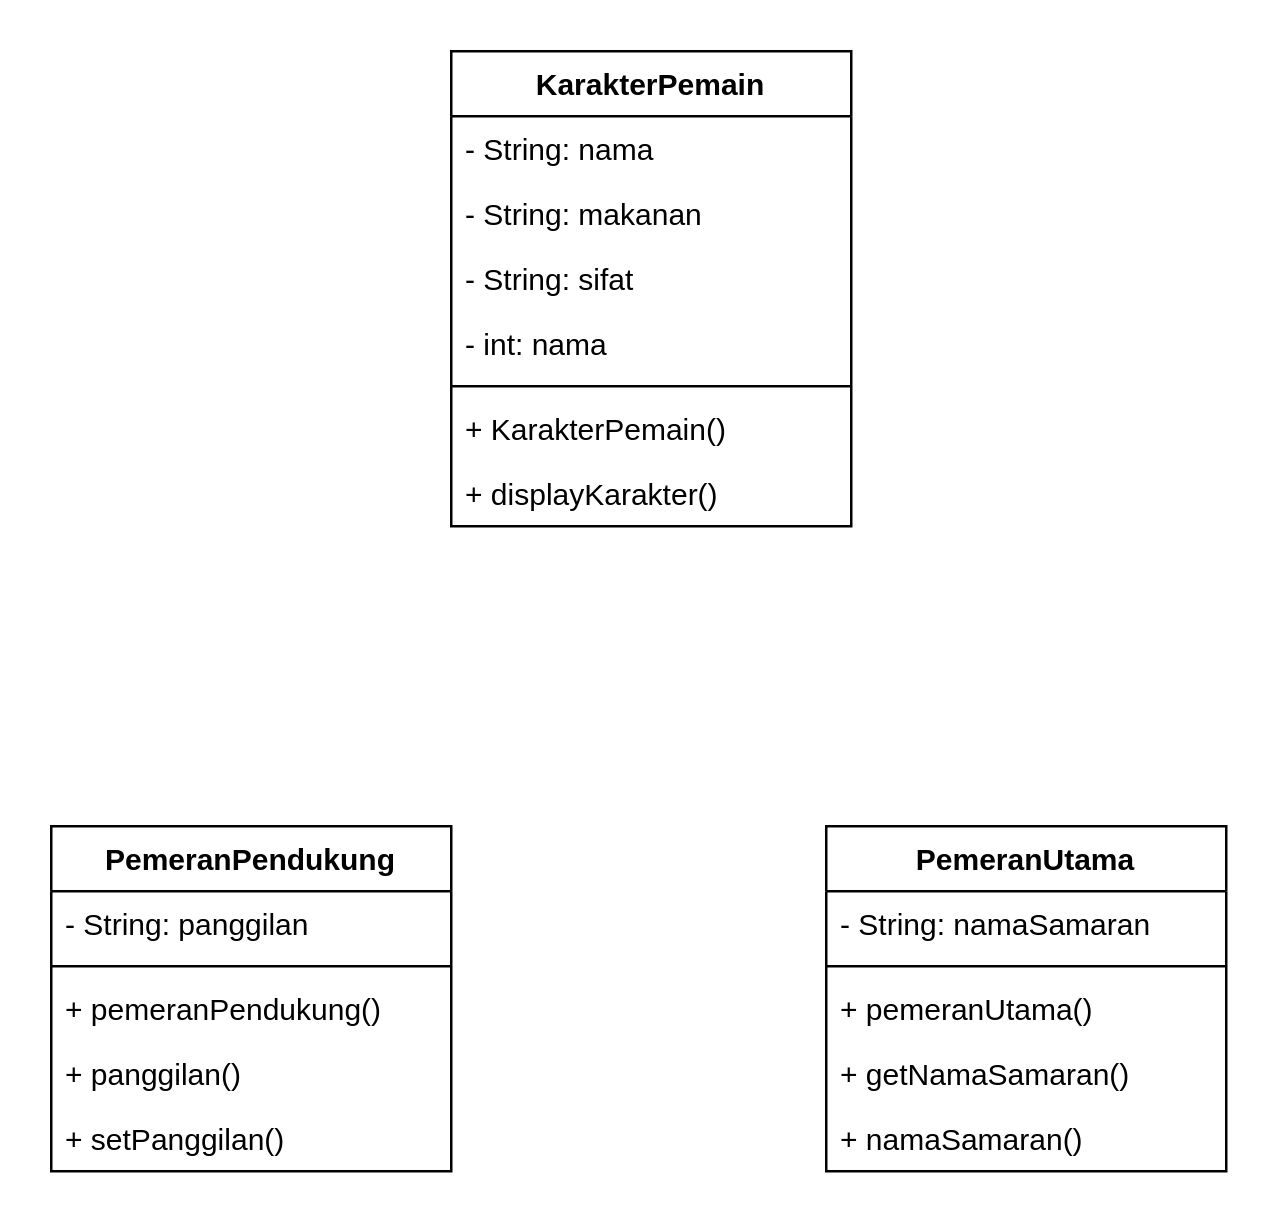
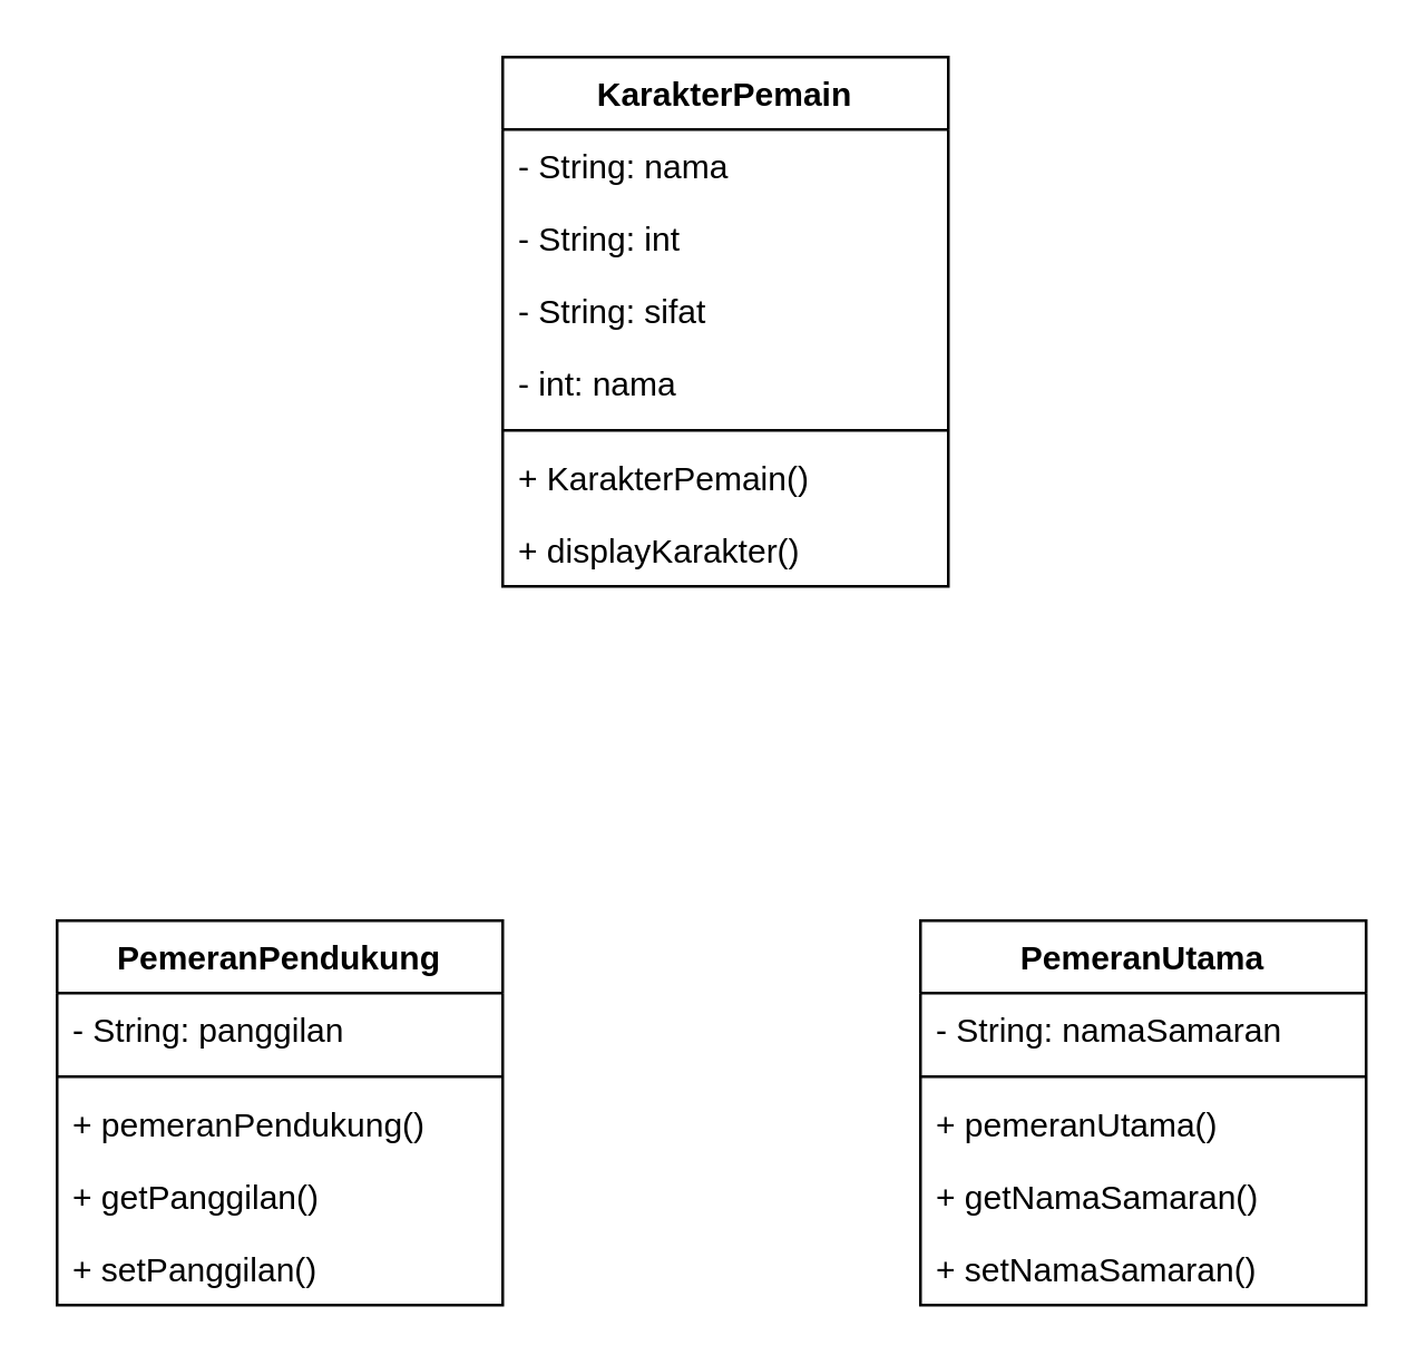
  <mxCell id="0" />
  <mxCell id="1" parent="0" />
  <mxCell id="2" value="KarakterPemain" style="swimlane;fontStyle=1;align=center;verticalAlign=top;childLayout=stackLayout;horizontal=1;startSize=26;horizontalStack=0;resizeParent=1;resizeParentMax=0;resizeLast=0;collapsible=1;marginBottom=0;" vertex="1" parent="1"><mxGeometry x="180" y="20" width="160" height="190" as="geometry" /></mxCell>
  <mxCell id="3" value="- String: nama" style="text;strokeColor=none;fillColor=none;align=left;verticalAlign=top;spacingLeft=4;spacingRight=4;overflow=hidden;rotatable=0;points=[[0,0.5],[1,0.5]];portConstraint=eastwest;" vertex="1" parent="2"><mxGeometry y="26" width="160" height="26" as="geometry" /></mxCell>
- <mxCell id="4" value="- String: makanan" style="text;strokeColor=none;fillColor=none;align=left;verticalAlign=top;spacingLeft=4;spacingRight=4;overflow=hidden;rotatable=0;points=[[0,0.5],[1,0.5]];portConstraint=eastwest;" vertex="1" parent="2"><mxGeometry y="52" width="160" height="26" as="geometry" /></mxCell>
+ <mxCell id="4" value="- String: int" style="text;strokeColor=none;fillColor=none;align=left;verticalAlign=top;spacingLeft=4;spacingRight=4;overflow=hidden;rotatable=0;points=[[0,0.5],[1,0.5]];portConstraint=eastwest;" vertex="1" parent="2"><mxGeometry y="52" width="160" height="26" as="geometry" /></mxCell>
  <mxCell id="5" value="- String: sifat" style="text;strokeColor=none;fillColor=none;align=left;verticalAlign=top;spacingLeft=4;spacingRight=4;overflow=hidden;rotatable=0;points=[[0,0.5],[1,0.5]];portConstraint=eastwest;" vertex="1" parent="2"><mxGeometry y="78" width="160" height="26" as="geometry" /></mxCell>
  <mxCell id="6" value="- int: nama" style="text;strokeColor=none;fillColor=none;align=left;verticalAlign=top;spacingLeft=4;spacingRight=4;overflow=hidden;rotatable=0;points=[[0,0.5],[1,0.5]];portConstraint=eastwest;" vertex="1" parent="2"><mxGeometry y="104" width="160" height="26" as="geometry" /></mxCell>
  <mxCell id="7" value="" style="line;strokeWidth=1;fillColor=none;align=left;verticalAlign=middle;spacingTop=-1;spacingLeft=3;spacingRight=3;rotatable=0;labelPosition=right;points=[];portConstraint=eastwest;" vertex="1" parent="2"><mxGeometry y="130" width="160" height="8" as="geometry" /></mxCell>
  <mxCell id="8" value="+ KarakterPemain()" style="text;strokeColor=none;fillColor=none;align=left;verticalAlign=top;spacingLeft=4;spacingRight=4;overflow=hidden;rotatable=0;points=[[0,0.5],[1,0.5]];portConstraint=eastwest;" vertex="1" parent="2"><mxGeometry y="138" width="160" height="26" as="geometry" /></mxCell>
  <mxCell id="9" value="+ displayKarakter()" style="text;strokeColor=none;fillColor=none;align=left;verticalAlign=top;spacingLeft=4;spacingRight=4;overflow=hidden;rotatable=0;points=[[0,0.5],[1,0.5]];portConstraint=eastwest;" vertex="1" parent="2"><mxGeometry y="164" width="160" height="26" as="geometry" /></mxCell>
  <mxCell id="10" value="PemeranPendukung" style="swimlane;fontStyle=1;align=center;verticalAlign=top;childLayout=stackLayout;horizontal=1;startSize=26;horizontalStack=0;resizeParent=1;resizeParentMax=0;resizeLast=0;collapsible=1;marginBottom=0;" vertex="1" parent="1"><mxGeometry x="20" y="330" width="160" height="138" as="geometry" /></mxCell>
  <mxCell id="11" value="- String: panggilan" style="text;strokeColor=none;fillColor=none;align=left;verticalAlign=top;spacingLeft=4;spacingRight=4;overflow=hidden;rotatable=0;points=[[0,0.5],[1,0.5]];portConstraint=eastwest;" vertex="1" parent="10"><mxGeometry y="26" width="160" height="26" as="geometry" /></mxCell>
  <mxCell id="12" value="" style="line;strokeWidth=1;fillColor=none;align=left;verticalAlign=middle;spacingTop=-1;spacingLeft=3;spacingRight=3;rotatable=0;labelPosition=right;points=[];portConstraint=eastwest;" vertex="1" parent="10"><mxGeometry y="52" width="160" height="8" as="geometry" /></mxCell>
  <mxCell id="13" value="+ pemeranPendukung()" style="text;strokeColor=none;fillColor=none;align=left;verticalAlign=top;spacingLeft=4;spacingRight=4;overflow=hidden;rotatable=0;points=[[0,0.5],[1,0.5]];portConstraint=eastwest;" vertex="1" parent="10"><mxGeometry y="60" width="160" height="26" as="geometry" /></mxCell>
- <mxCell id="14" value="+ panggilan()" style="text;strokeColor=none;fillColor=none;align=left;verticalAlign=top;spacingLeft=4;spacingRight=4;overflow=hidden;rotatable=0;points=[[0,0.5],[1,0.5]];portConstraint=eastwest;" vertex="1" parent="10"><mxGeometry y="86" width="160" height="26" as="geometry" /></mxCell>
+ <mxCell id="14" value="+ getPanggilan()" style="text;strokeColor=none;fillColor=none;align=left;verticalAlign=top;spacingLeft=4;spacingRight=4;overflow=hidden;rotatable=0;points=[[0,0.5],[1,0.5]];portConstraint=eastwest;" vertex="1" parent="10"><mxGeometry y="86" width="160" height="26" as="geometry" /></mxCell>
  <mxCell id="15" value="+ setPanggilan()" style="text;strokeColor=none;fillColor=none;align=left;verticalAlign=top;spacingLeft=4;spacingRight=4;overflow=hidden;rotatable=0;points=[[0,0.5],[1,0.5]];portConstraint=eastwest;" vertex="1" parent="10"><mxGeometry y="112" width="160" height="26" as="geometry" /></mxCell>
  <mxCell id="16" value="PemeranUtama" style="swimlane;fontStyle=1;align=center;verticalAlign=top;childLayout=stackLayout;horizontal=1;startSize=26;horizontalStack=0;resizeParent=1;resizeParentMax=0;resizeLast=0;collapsible=1;marginBottom=0;" vertex="1" parent="1"><mxGeometry x="330" y="330" width="160" height="138" as="geometry" /></mxCell>
  <mxCell id="17" value="- String: namaSamaran" style="text;strokeColor=none;fillColor=none;align=left;verticalAlign=top;spacingLeft=4;spacingRight=4;overflow=hidden;rotatable=0;points=[[0,0.5],[1,0.5]];portConstraint=eastwest;" vertex="1" parent="16"><mxGeometry y="26" width="160" height="26" as="geometry" /></mxCell>
  <mxCell id="18" value="" style="line;strokeWidth=1;fillColor=none;align=left;verticalAlign=middle;spacingTop=-1;spacingLeft=3;spacingRight=3;rotatable=0;labelPosition=right;points=[];portConstraint=eastwest;" vertex="1" parent="16"><mxGeometry y="52" width="160" height="8" as="geometry" /></mxCell>
  <mxCell id="19" value="+ pemeranUtama()" style="text;strokeColor=none;fillColor=none;align=left;verticalAlign=top;spacingLeft=4;spacingRight=4;overflow=hidden;rotatable=0;points=[[0,0.5],[1,0.5]];portConstraint=eastwest;" vertex="1" parent="16"><mxGeometry y="60" width="160" height="26" as="geometry" /></mxCell>
  <mxCell id="20" value="+ getNamaSamaran()" style="text;strokeColor=none;fillColor=none;align=left;verticalAlign=top;spacingLeft=4;spacingRight=4;overflow=hidden;rotatable=0;points=[[0,0.5],[1,0.5]];portConstraint=eastwest;" vertex="1" parent="16"><mxGeometry y="86" width="160" height="26" as="geometry" /></mxCell>
- <mxCell id="21" value="+ namaSamaran()" style="text;strokeColor=none;fillColor=none;align=left;verticalAlign=top;spacingLeft=4;spacingRight=4;overflow=hidden;rotatable=0;points=[[0,0.5],[1,0.5]];portConstraint=eastwest;" vertex="1" parent="16"><mxGeometry y="112" width="160" height="26" as="geometry" /></mxCell>
+ <mxCell id="21" value="+ setNamaSamaran()" style="text;strokeColor=none;fillColor=none;align=left;verticalAlign=top;spacingLeft=4;spacingRight=4;overflow=hidden;rotatable=0;points=[[0,0.5],[1,0.5]];portConstraint=eastwest;" vertex="1" parent="16"><mxGeometry y="112" width="160" height="26" as="geometry" /></mxCell>
